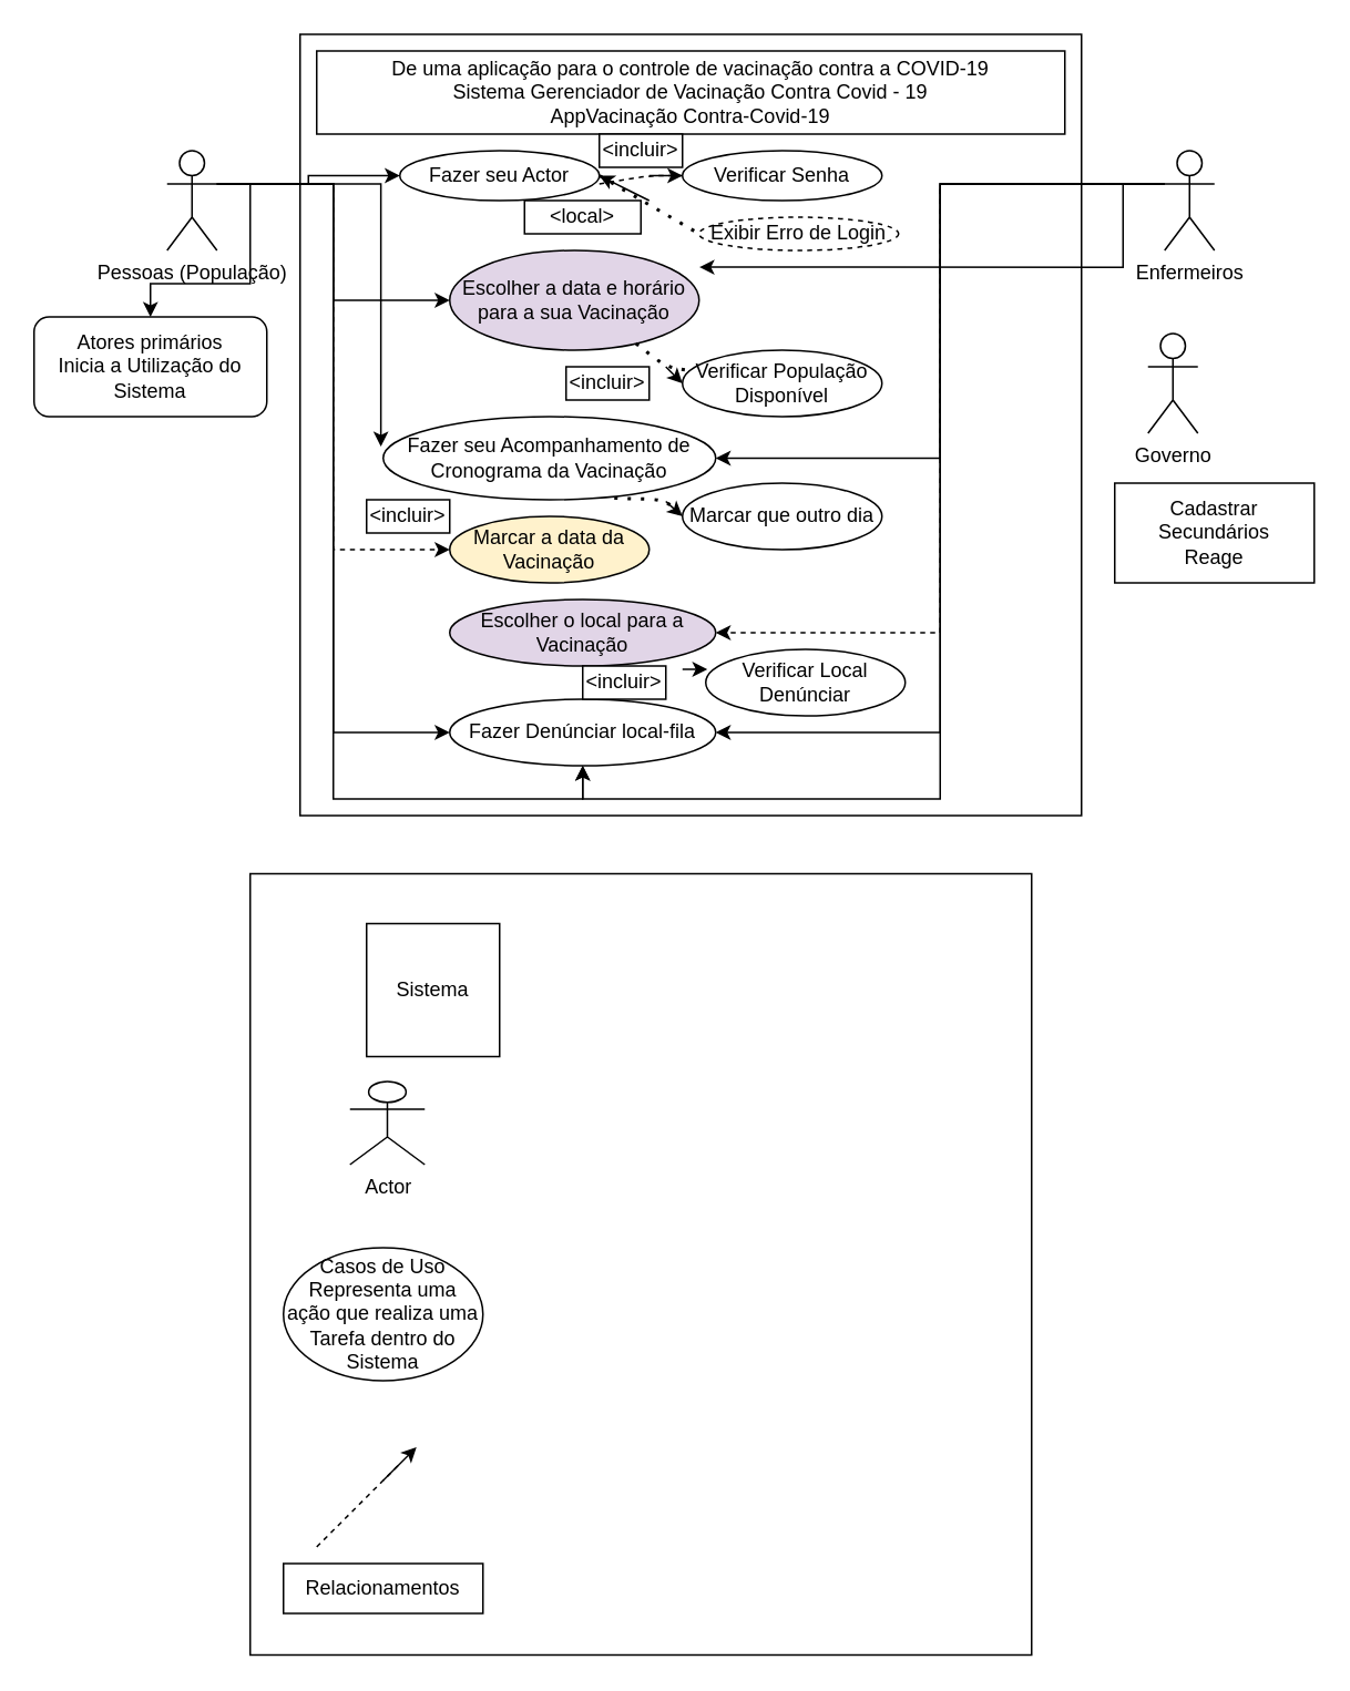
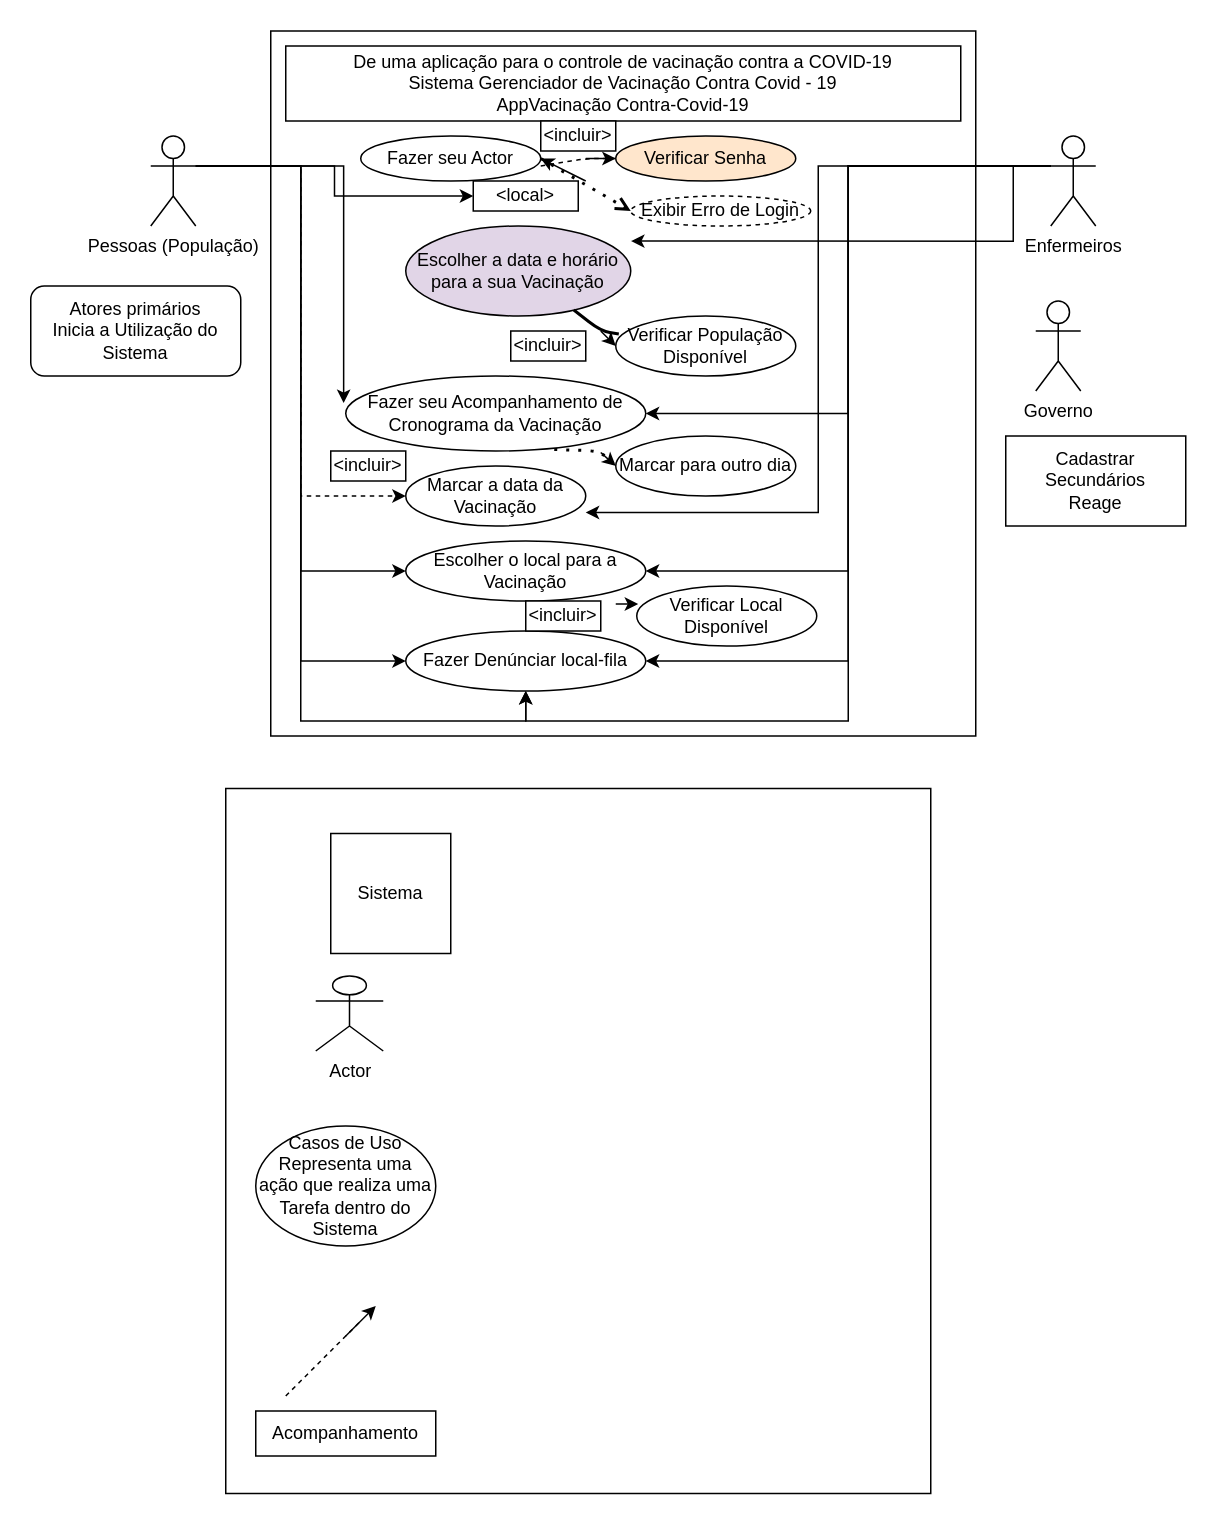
  <mxCell id="0" />
  <mxCell id="1" parent="0" />
  <mxCell id="2" value="" style="whiteSpace=wrap;html=1;aspect=fixed;" parent="1" vertex="1"><mxGeometry x="180" y="20" width="470" height="470" as="geometry" /></mxCell>
  <mxCell id="3" value="&amp;nbsp;De uma aplicação para o controle de vacinação contra a COVID-19&amp;nbsp;&lt;br&gt;Sistema Gerenciador de Vacinação Contra Covid - 19&lt;br&gt;AppVacinação Contra-Covid-19" style="rounded=0;whiteSpace=wrap;html=1;" parent="1" vertex="1"><mxGeometry x="190" y="30" width="450" height="50" as="geometry" /></mxCell>
  <mxCell id="4" value="" style="whiteSpace=wrap;html=1;aspect=fixed;" parent="1" vertex="1"><mxGeometry x="150" y="525" width="470" height="470" as="geometry" /></mxCell>
  <mxCell id="5" value="Actor" style="shape=umlActor;verticalLabelPosition=bottom;verticalAlign=top;html=1;outlineConnect=0;" parent="1" vertex="1"><mxGeometry x="210" y="650" width="45" height="50" as="geometry" /></mxCell>
  <mxCell id="6" value="Casos de Uso&lt;br&gt;Representa uma ação que realiza uma Tarefa dentro do Sistema" style="ellipse;whiteSpace=wrap;html=1;" parent="1" vertex="1"><mxGeometry x="170" y="750" width="120" height="80" as="geometry" /></mxCell>
  <mxCell id="7" value="Sistema" style="whiteSpace=wrap;html=1;aspect=fixed;" parent="1" vertex="1"><mxGeometry x="220" y="555" width="80" height="80" as="geometry" /></mxCell>
  <mxCell id="8" value="" style="endArrow=none;dashed=1;html=1;" parent="1" edge="1"><mxGeometry width="50" height="50" relative="1" as="geometry"><mxPoint x="190" y="930" as="sourcePoint" /><mxPoint x="240" y="880" as="targetPoint" /></mxGeometry></mxCell>
  <mxCell id="9" value="" style="endArrow=classic;html=1;" parent="1" edge="1"><mxGeometry width="50" height="50" relative="1" as="geometry"><mxPoint x="230" y="890" as="sourcePoint" /><mxPoint x="250" y="870" as="targetPoint" /></mxGeometry></mxCell>
- <mxCell id="10" value="Relacionamentos" style="rounded=0;whiteSpace=wrap;html=1;" parent="1" vertex="1"><mxGeometry x="170" y="940" width="120" height="30" as="geometry" /></mxCell>
- <mxCell id="11" style="edgeStyle=orthogonalEdgeStyle;rounded=0;orthogonalLoop=1;jettySize=auto;html=1;exitX=1;exitY=0.333;exitDx=0;exitDy=0;exitPerimeter=0;" parent="1" source="18" target="29" edge="1"><mxGeometry relative="1" as="geometry" /></mxCell>
- <mxCell id="12" style="edgeStyle=orthogonalEdgeStyle;rounded=0;orthogonalLoop=1;jettySize=auto;html=1;exitX=1;exitY=0.333;exitDx=0;exitDy=0;exitPerimeter=0;" parent="1" source="18" target="30" edge="1"><mxGeometry relative="1" as="geometry" /></mxCell>
+ <mxCell id="10" value="Acompanhamento" style="rounded=0;whiteSpace=wrap;html=1;" parent="1" vertex="1"><mxGeometry x="170" y="940" width="120" height="30" as="geometry" /></mxCell>
+ <mxCell id="11" style="edgeStyle=orthogonalEdgeStyle;rounded=0;orthogonalLoop=1;jettySize=auto;html=1;exitX=1;exitY=0.333;exitDx=0;exitDy=0;exitPerimeter=0;" parent="1" source="18" target="45" edge="1"><mxGeometry relative="1" as="geometry" /></mxCell>
  <mxCell id="13" style="edgeStyle=orthogonalEdgeStyle;rounded=0;orthogonalLoop=1;jettySize=auto;html=1;exitX=1;exitY=0.333;exitDx=0;exitDy=0;exitPerimeter=0;entryX=-0.007;entryY=0.36;entryDx=0;entryDy=0;entryPerimeter=0;" parent="1" source="18" target="31" edge="1"><mxGeometry relative="1" as="geometry" /></mxCell>
  <mxCell id="14" style="edgeStyle=orthogonalEdgeStyle;rounded=0;orthogonalLoop=1;jettySize=auto;html=1;exitX=1;exitY=0.333;exitDx=0;exitDy=0;exitPerimeter=0;entryX=0;entryY=0.5;entryDx=0;entryDy=0;dashed=1;" parent="1" source="18" target="32" edge="1"><mxGeometry relative="1" as="geometry" /></mxCell>
- <mxCell id="15" style="edgeStyle=orthogonalEdgeStyle;rounded=0;orthogonalLoop=1;jettySize=auto;html=1;exitX=1;exitY=0.333;exitDx=0;exitDy=0;exitPerimeter=0;" parent="1" source="18" target="27" edge="1"><mxGeometry relative="1" as="geometry" /></mxCell>
+ <mxCell id="15" style="edgeStyle=orthogonalEdgeStyle;rounded=0;orthogonalLoop=1;jettySize=auto;html=1;exitX=1;exitY=0.333;exitDx=0;exitDy=0;exitPerimeter=0;entryX=0;entryY=0.5;entryDx=0;entryDy=0;" parent="1" source="18" target="33" edge="1"><mxGeometry relative="1" as="geometry" /></mxCell>
  <mxCell id="16" style="edgeStyle=orthogonalEdgeStyle;rounded=0;orthogonalLoop=1;jettySize=auto;html=1;exitX=1;exitY=0.333;exitDx=0;exitDy=0;exitPerimeter=0;entryX=0;entryY=0.5;entryDx=0;entryDy=0;" parent="1" source="18" target="34" edge="1"><mxGeometry relative="1" as="geometry" /></mxCell>
  <mxCell id="17" style="edgeStyle=orthogonalEdgeStyle;rounded=0;orthogonalLoop=1;jettySize=auto;html=1;exitX=1;exitY=0.333;exitDx=0;exitDy=0;exitPerimeter=0;entryX=0.5;entryY=1;entryDx=0;entryDy=0;" parent="1" source="18" target="34" edge="1"><mxGeometry relative="1" as="geometry" /></mxCell>
  <mxCell id="18" value="Pessoas (População)" style="shape=umlActor;verticalLabelPosition=bottom;verticalAlign=top;html=1;outlineConnect=0;" parent="1" vertex="1"><mxGeometry x="100" y="90" width="30" height="60" as="geometry" /></mxCell>
  <mxCell id="19" style="edgeStyle=orthogonalEdgeStyle;rounded=0;orthogonalLoop=1;jettySize=auto;html=1;exitX=0;exitY=0.333;exitDx=0;exitDy=0;exitPerimeter=0;entryX=0.511;entryY=0.298;entryDx=0;entryDy=0;entryPerimeter=0;" parent="1" source="25" target="2" edge="1"><mxGeometry relative="1" as="geometry" /></mxCell>
  <mxCell id="20" style="edgeStyle=orthogonalEdgeStyle;rounded=0;orthogonalLoop=1;jettySize=auto;html=1;exitX=0;exitY=0.333;exitDx=0;exitDy=0;exitPerimeter=0;entryX=1;entryY=0.5;entryDx=0;entryDy=0;" parent="1" source="25" target="31" edge="1"><mxGeometry relative="1" as="geometry" /></mxCell>
- <mxCell id="22" style="edgeStyle=orthogonalEdgeStyle;rounded=0;orthogonalLoop=1;jettySize=auto;html=1;exitX=0;exitY=0.333;exitDx=0;exitDy=0;exitPerimeter=0;entryX=1;entryY=0.5;entryDx=0;entryDy=0;dashed=1;" parent="1" source="25" target="33" edge="1"><mxGeometry relative="1" as="geometry" /></mxCell>
+ <mxCell id="21" style="edgeStyle=orthogonalEdgeStyle;rounded=0;orthogonalLoop=1;jettySize=auto;html=1;exitX=0;exitY=0.333;exitDx=0;exitDy=0;exitPerimeter=0;entryX=1;entryY=0.775;entryDx=0;entryDy=0;entryPerimeter=0;" parent="1" source="25" target="32" edge="1"><mxGeometry relative="1" as="geometry" /></mxCell>
+ <mxCell id="22" style="edgeStyle=orthogonalEdgeStyle;rounded=0;orthogonalLoop=1;jettySize=auto;html=1;exitX=0;exitY=0.333;exitDx=0;exitDy=0;exitPerimeter=0;entryX=1;entryY=0.5;entryDx=0;entryDy=0;" parent="1" source="25" target="33" edge="1"><mxGeometry relative="1" as="geometry" /></mxCell>
  <mxCell id="23" style="edgeStyle=orthogonalEdgeStyle;rounded=0;orthogonalLoop=1;jettySize=auto;html=1;exitX=0;exitY=0.333;exitDx=0;exitDy=0;exitPerimeter=0;entryX=1;entryY=0.5;entryDx=0;entryDy=0;" parent="1" source="25" target="34" edge="1"><mxGeometry relative="1" as="geometry" /></mxCell>
  <mxCell id="24" style="edgeStyle=orthogonalEdgeStyle;rounded=0;orthogonalLoop=1;jettySize=auto;html=1;exitX=0;exitY=0.333;exitDx=0;exitDy=0;exitPerimeter=0;entryX=0.5;entryY=1;entryDx=0;entryDy=0;" parent="1" source="25" target="34" edge="1"><mxGeometry relative="1" as="geometry" /></mxCell>
  <mxCell id="25" value="Enfermeiros" style="shape=umlActor;verticalLabelPosition=bottom;verticalAlign=top;html=1;outlineConnect=0;" parent="1" vertex="1"><mxGeometry x="700" y="90" width="30" height="60" as="geometry" /></mxCell>
  <mxCell id="26" value="Governo" style="shape=umlActor;verticalLabelPosition=bottom;verticalAlign=top;html=1;outlineConnect=0;" parent="1" vertex="1"><mxGeometry x="690" y="200" width="30" height="60" as="geometry" /></mxCell>
  <mxCell id="27" value="&lt;div&gt;Atores primários&lt;/div&gt;&lt;div&gt;Inicia a Utilização do Sistema&lt;/div&gt;" style="whiteSpace=wrap;html=1;rounded=1;" parent="1" vertex="1"><mxGeometry x="20" y="190" width="140" height="60" as="geometry" /></mxCell>
  <mxCell id="28" value="&lt;div&gt;Cadastrar Secundários&lt;/div&gt;&lt;div&gt;Reage&lt;/div&gt;" style="rounded=0;whiteSpace=wrap;html=1;" parent="1" vertex="1"><mxGeometry x="670" y="290" width="120" height="60" as="geometry" /></mxCell>
  <mxCell id="29" value="Fazer seu Actor" style="ellipse;whiteSpace=wrap;html=1;" parent="1" vertex="1"><mxGeometry x="240" y="90" width="120" height="30" as="geometry" /></mxCell>
  <mxCell id="30" value="Escolher a data e horário para a sua Vacinação" style="ellipse;whiteSpace=wrap;html=1;fillColor=#e1d5e7;" parent="1" vertex="1"><mxGeometry x="270" y="150" width="150" height="60" as="geometry" /></mxCell>
  <mxCell id="31" value="Fazer seu Acompanhamento de Cronograma da Vacinação" style="ellipse;whiteSpace=wrap;html=1;" parent="1" vertex="1"><mxGeometry x="230" y="250" width="200" height="50" as="geometry" /></mxCell>
- <mxCell id="32" value="Marcar a data da Vacinação" style="ellipse;whiteSpace=wrap;html=1;fillColor=#fff2cc;" parent="1" vertex="1"><mxGeometry x="270" y="310" width="120" height="40" as="geometry" /></mxCell>
- <mxCell id="33" value="Escolher o local para a Vacinação" style="ellipse;whiteSpace=wrap;html=1;fillColor=#e1d5e7;" parent="1" vertex="1"><mxGeometry x="270" y="360" width="160" height="40" as="geometry" /></mxCell>
+ <mxCell id="32" value="Marcar a data da Vacinação" style="ellipse;whiteSpace=wrap;html=1;" parent="1" vertex="1"><mxGeometry x="270" y="310" width="120" height="40" as="geometry" /></mxCell>
+ <mxCell id="33" value="Escolher o local para a Vacinação" style="ellipse;whiteSpace=wrap;html=1;" parent="1" vertex="1"><mxGeometry x="270" y="360" width="160" height="40" as="geometry" /></mxCell>
  <mxCell id="34" value="Fazer Denúnciar local-fila" style="ellipse;whiteSpace=wrap;html=1;" parent="1" vertex="1"><mxGeometry x="270" y="420" width="160" height="40" as="geometry" /></mxCell>
- <mxCell id="35" value="Verificar Senha" style="ellipse;whiteSpace=wrap;html=1;" parent="1" vertex="1"><mxGeometry x="410" y="90" width="120" height="30" as="geometry" /></mxCell>
+ <mxCell id="35" value="Verificar Senha" style="ellipse;whiteSpace=wrap;html=1;fillColor=#ffe6cc;" parent="1" vertex="1"><mxGeometry x="410" y="90" width="120" height="30" as="geometry" /></mxCell>
  <mxCell id="36" value="Exibir Erro de Login" style="ellipse;whiteSpace=wrap;html=1;dashed=1;" parent="1" vertex="1"><mxGeometry x="420" y="130" width="120" height="20" as="geometry" /></mxCell>
  <mxCell id="37" value="Verificar População Disponível" style="ellipse;whiteSpace=wrap;html=1;" parent="1" vertex="1"><mxGeometry x="410" y="210" width="120" height="40" as="geometry" /></mxCell>
- <mxCell id="38" value="Verificar Local Denúnciar" style="ellipse;whiteSpace=wrap;html=1;" parent="1" vertex="1"><mxGeometry x="424" y="390" width="120" height="40" as="geometry" /></mxCell>
- <mxCell id="39" value="Marcar que outro dia" style="ellipse;whiteSpace=wrap;html=1;" parent="1" vertex="1"><mxGeometry x="410" y="290" width="120" height="40" as="geometry" /></mxCell>
+ <mxCell id="38" value="Verificar Local Disponível" style="ellipse;whiteSpace=wrap;html=1;" parent="1" vertex="1"><mxGeometry x="424" y="390" width="120" height="40" as="geometry" /></mxCell>
+ <mxCell id="39" value="Marcar para outro dia" style="ellipse;whiteSpace=wrap;html=1;" parent="1" vertex="1"><mxGeometry x="410" y="290" width="120" height="40" as="geometry" /></mxCell>
  <mxCell id="40" value="" style="endArrow=none;dashed=1;html=1;entryX=0;entryY=0.5;entryDx=0;entryDy=0;" parent="1" target="35" edge="1"><mxGeometry width="50" height="50" relative="1" as="geometry"><mxPoint x="360" y="110" as="sourcePoint" /><mxPoint x="410" y="60" as="targetPoint" /><Array as="points"><mxPoint x="390" y="105" /></Array></mxGeometry></mxCell>
  <mxCell id="41" value="" style="endArrow=classic;html=1;" parent="1" edge="1"><mxGeometry width="50" height="50" relative="1" as="geometry"><mxPoint x="390" y="105" as="sourcePoint" /><mxPoint x="410" y="105" as="targetPoint" /></mxGeometry></mxCell>
  <mxCell id="42" value="&amp;lt;incluir&amp;gt;" style="rounded=0;whiteSpace=wrap;html=1;" parent="1" vertex="1"><mxGeometry x="360" y="80" width="50" height="20" as="geometry" /></mxCell>
- <mxCell id="43" value="" style="endArrow=none;dashed=1;html=1;dashPattern=1 3;strokeWidth=2;entryX=0;entryY=0.5;entryDx=0;entryDy=0;exitX=1;exitY=0.5;exitDx=0;exitDy=0;" parent="1" source="29" target="36" edge="1"><mxGeometry width="50" height="50" relative="1" as="geometry"><mxPoint x="400" y="250" as="sourcePoint" /><mxPoint x="450" y="200" as="targetPoint" /></mxGeometry></mxCell>
+ <mxCell id="43" value="" style="endArrow=open;dashed=1;html=1;dashPattern=1 3;strokeWidth=2;entryX=0;entryY=0.5;entryDx=0;entryDy=0;exitX=1;exitY=0.5;exitDx=0;exitDy=0;" parent="1" source="29" target="36" edge="1"><mxGeometry width="50" height="50" relative="1" as="geometry"><mxPoint x="400" y="250" as="sourcePoint" /><mxPoint x="450" y="200" as="targetPoint" /></mxGeometry></mxCell>
  <mxCell id="44" value="" style="endArrow=classic;html=1;entryX=1;entryY=0.5;entryDx=0;entryDy=0;" parent="1" target="29" edge="1"><mxGeometry width="50" height="50" relative="1" as="geometry"><mxPoint x="390" y="120" as="sourcePoint" /><mxPoint x="450" y="200" as="targetPoint" /><Array as="points"><mxPoint x="370" y="110" /></Array></mxGeometry></mxCell>
  <mxCell id="45" value="&amp;lt;local&amp;gt;" style="rounded=0;whiteSpace=wrap;html=1;" parent="1" vertex="1"><mxGeometry x="315" y="120" width="70" height="20" as="geometry" /></mxCell>
- <mxCell id="46" value="" style="endArrow=none;dashed=1;html=1;dashPattern=1 3;strokeWidth=2;exitX=0.747;exitY=0.933;exitDx=0;exitDy=0;exitPerimeter=0;entryX=0.017;entryY=0.3;entryDx=0;entryDy=0;entryPerimeter=0;" parent="1" source="30" target="37" edge="1"><mxGeometry width="50" height="50" relative="1" as="geometry"><mxPoint x="400" y="250" as="sourcePoint" /><mxPoint x="450" y="200" as="targetPoint" /><Array as="points"><mxPoint x="400" y="220" /></Array></mxGeometry></mxCell>
+ <mxCell id="46" value="" style="endArrow=none;dashed=0;html=1;dashPattern=1 3;strokeWidth=2;exitX=0.747;exitY=0.933;exitDx=0;exitDy=0;exitPerimeter=0;entryX=0.017;entryY=0.3;entryDx=0;entryDy=0;entryPerimeter=0;" parent="1" source="30" target="37" edge="1"><mxGeometry width="50" height="50" relative="1" as="geometry"><mxPoint x="400" y="250" as="sourcePoint" /><mxPoint x="450" y="200" as="targetPoint" /><Array as="points"><mxPoint x="400" y="220" /></Array></mxGeometry></mxCell>
  <mxCell id="47" value="" style="endArrow=classic;html=1;entryX=0;entryY=0.5;entryDx=0;entryDy=0;" parent="1" target="37" edge="1"><mxGeometry width="50" height="50" relative="1" as="geometry"><mxPoint x="400" y="220" as="sourcePoint" /><mxPoint x="450" y="200" as="targetPoint" /></mxGeometry></mxCell>
  <mxCell id="48" value="" style="endArrow=none;dashed=1;html=1;dashPattern=1 3;strokeWidth=2;entryX=0;entryY=0.5;entryDx=0;entryDy=0;exitX=0.695;exitY=0.98;exitDx=0;exitDy=0;exitPerimeter=0;" parent="1" source="31" target="39" edge="1"><mxGeometry width="50" height="50" relative="1" as="geometry"><mxPoint x="400" y="250" as="sourcePoint" /><mxPoint x="450" y="270" as="targetPoint" /><Array as="points"><mxPoint x="400" y="300" /></Array></mxGeometry></mxCell>
  <mxCell id="49" value="" style="endArrow=classic;html=1;entryX=0.008;entryY=0.3;entryDx=0;entryDy=0;entryPerimeter=0;" parent="1" target="38" edge="1"><mxGeometry width="50" height="50" relative="1" as="geometry"><mxPoint x="410" y="402" as="sourcePoint" /><mxPoint x="450" y="200" as="targetPoint" /></mxGeometry></mxCell>
  <mxCell id="50" value="&amp;lt;incluir&amp;gt;" style="rounded=0;whiteSpace=wrap;html=1;" parent="1" vertex="1"><mxGeometry x="340" y="220" width="50" height="20" as="geometry" /></mxCell>
  <mxCell id="51" value="&amp;lt;incluir&amp;gt;" style="rounded=0;whiteSpace=wrap;html=1;" parent="1" vertex="1"><mxGeometry x="350" y="400" width="50" height="20" as="geometry" /></mxCell>
  <mxCell id="52" value="&amp;lt;incluir&amp;gt;" style="rounded=0;whiteSpace=wrap;html=1;" parent="1" vertex="1"><mxGeometry x="220" y="300" width="50" height="20" as="geometry" /></mxCell>
  <mxCell id="53" value="" style="endArrow=classic;html=1;entryX=0;entryY=0.5;entryDx=0;entryDy=0;" parent="1" target="39" edge="1"><mxGeometry width="50" height="50" relative="1" as="geometry"><mxPoint x="400" y="301" as="sourcePoint" /><mxPoint x="420" y="240" as="targetPoint" /></mxGeometry></mxCell>
